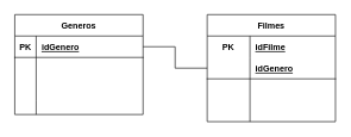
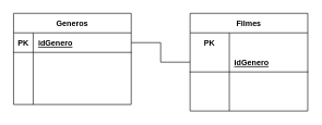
  <mxCell id="0" />
  <mxCell id="1" parent="0" />
  <mxCell id="2" value="Generos" style="shape=table;startSize=30;container=1;collapsible=1;childLayout=tableLayout;fixedRows=1;rowLines=0;fontStyle=1;align=center;resizeLast=1;" vertex="1" parent="1"><mxGeometry x="20" y="20" width="180" height="140" as="geometry" /></mxCell>
  <mxCell id="3" value="" style="shape=partialRectangle;collapsible=0;dropTarget=0;pointerEvents=0;fillColor=none;top=0;left=0;bottom=1;right=0;points=[[0,0.5],[1,0.5]];portConstraint=eastwest;" vertex="1" parent="2"><mxGeometry y="30" width="180" height="30" as="geometry" /></mxCell>
  <mxCell id="4" value="PK" style="shape=partialRectangle;connectable=0;fillColor=none;top=0;left=0;bottom=0;right=0;fontStyle=1;overflow=hidden;" vertex="1" parent="3"><mxGeometry width="30" height="30" as="geometry" /></mxCell>
  <mxCell id="5" value="idGenero" style="shape=partialRectangle;connectable=0;fillColor=none;top=0;left=0;bottom=0;right=0;align=left;spacingLeft=6;fontStyle=5;overflow=hidden;" vertex="1" parent="3"><mxGeometry x="30" width="150" height="30" as="geometry" /></mxCell>
  <mxCell id="6" value="" style="shape=partialRectangle;collapsible=0;dropTarget=0;pointerEvents=0;fillColor=none;top=0;left=0;bottom=0;right=0;points=[[0,0.5],[1,0.5]];portConstraint=eastwest;" vertex="1" parent="2"><mxGeometry y="60" width="180" height="30" as="geometry" /></mxCell>
  <mxCell id="7" value="" style="shape=partialRectangle;connectable=0;fillColor=none;top=0;left=0;bottom=0;right=0;editable=1;overflow=hidden;" vertex="1" parent="6"><mxGeometry width="30" height="30" as="geometry" /></mxCell>
  <mxCell id="8" value="" style="shape=partialRectangle;collapsible=0;dropTarget=0;pointerEvents=0;fillColor=none;top=0;left=0;bottom=0;right=0;points=[[0,0.5],[1,0.5]];portConstraint=eastwest;" vertex="1" parent="2"><mxGeometry y="90" width="180" height="30" as="geometry" /></mxCell>
  <mxCell id="9" value="" style="shape=partialRectangle;connectable=0;fillColor=none;top=0;left=0;bottom=0;right=0;editable=1;overflow=hidden;" vertex="1" parent="8"><mxGeometry width="30" height="30" as="geometry" /></mxCell>
  <mxCell id="10" value="" style="shape=partialRectangle;connectable=0;fillColor=none;top=0;left=0;bottom=0;right=0;align=left;spacingLeft=6;overflow=hidden;" vertex="1" parent="8"><mxGeometry x="30" width="150" height="30" as="geometry" /></mxCell>
  <mxCell id="11" value="" style="shape=partialRectangle;collapsible=0;dropTarget=0;pointerEvents=0;fillColor=none;top=0;left=0;bottom=0;right=0;points=[[0,0.5],[1,0.5]];portConstraint=eastwest;" vertex="1" parent="2"><mxGeometry y="120" width="180" height="20" as="geometry" /></mxCell>
  <mxCell id="12" value="" style="shape=partialRectangle;connectable=0;fillColor=none;top=0;left=0;bottom=0;right=0;editable=1;overflow=hidden;" vertex="1" parent="11"><mxGeometry width="30" height="20" as="geometry" /></mxCell>
  <mxCell id="13" value="" style="shape=partialRectangle;connectable=0;fillColor=none;top=0;left=0;bottom=0;right=0;align=left;spacingLeft=6;overflow=hidden;" vertex="1" parent="11"><mxGeometry x="30" width="150" height="20" as="geometry" /></mxCell>
  <mxCell id="14" value="Filmes" style="shape=table;startSize=30;container=1;collapsible=1;childLayout=tableLayout;fixedRows=1;rowLines=0;fontStyle=1;align=center;resizeLast=1;" vertex="1" parent="1"><mxGeometry x="290" y="20" width="180" height="150" as="geometry" /></mxCell>
  <mxCell id="15" value="" style="shape=partialRectangle;collapsible=0;dropTarget=0;pointerEvents=0;fillColor=none;top=0;left=0;bottom=0;right=0;points=[[0,0.5],[1,0.5]];portConstraint=eastwest;" vertex="1" parent="14"><mxGeometry y="30" width="180" height="30" as="geometry" /></mxCell>
  <mxCell id="16" value="PK" style="shape=partialRectangle;connectable=0;fillColor=none;top=0;left=0;bottom=0;right=0;fontStyle=1;overflow=hidden;" vertex="1" parent="15"><mxGeometry width="60" height="30" as="geometry" /></mxCell>
- <mxCell id="17" value="idFilme" style="shape=partialRectangle;connectable=0;fillColor=none;top=0;left=0;bottom=0;right=0;align=left;spacingLeft=6;fontStyle=5;overflow=hidden;" vertex="1" parent="15"><mxGeometry x="60" width="120" height="30" as="geometry" /></mxCell>
  <mxCell id="18" value="" style="shape=partialRectangle;collapsible=0;dropTarget=0;pointerEvents=0;fillColor=none;top=0;left=0;bottom=1;right=0;points=[[0,0.5],[1,0.5]];portConstraint=eastwest;" vertex="1" parent="14"><mxGeometry y="60" width="180" height="30" as="geometry" /></mxCell>
  <mxCell id="19" value="idGenero" style="shape=partialRectangle;connectable=0;fillColor=none;top=0;left=0;bottom=0;right=0;align=left;spacingLeft=6;fontStyle=5;overflow=hidden;" vertex="1" parent="18"><mxGeometry x="60" width="120" height="30" as="geometry" /></mxCell>
  <mxCell id="20" value="" style="shape=partialRectangle;collapsible=0;dropTarget=0;pointerEvents=0;fillColor=none;top=0;left=0;bottom=0;right=0;points=[[0,0.5],[1,0.5]];portConstraint=eastwest;" vertex="1" parent="14"><mxGeometry y="90" width="180" height="30" as="geometry" /></mxCell>
  <mxCell id="21" value="" style="shape=partialRectangle;connectable=0;fillColor=none;top=0;left=0;bottom=0;right=0;editable=1;overflow=hidden;" vertex="1" parent="20"><mxGeometry width="60" height="30" as="geometry" /></mxCell>
  <mxCell id="22" value="" style="shape=partialRectangle;collapsible=0;dropTarget=0;pointerEvents=0;fillColor=none;top=0;left=0;bottom=0;right=0;points=[[0,0.5],[1,0.5]];portConstraint=eastwest;" vertex="1" parent="14"><mxGeometry y="120" width="180" height="30" as="geometry" /></mxCell>
  <mxCell id="23" value="" style="shape=partialRectangle;connectable=0;fillColor=none;top=0;left=0;bottom=0;right=0;editable=1;overflow=hidden;" vertex="1" parent="22"><mxGeometry width="60" height="30" as="geometry" /></mxCell>
  <mxCell id="24" value="" style="shape=partialRectangle;connectable=0;fillColor=none;top=0;left=0;bottom=0;right=0;align=left;spacingLeft=6;overflow=hidden;" vertex="1" parent="22"><mxGeometry x="60" width="120" height="30" as="geometry" /></mxCell>
  <mxCell id="25" style="edgeStyle=orthogonalEdgeStyle;rounded=0;orthogonalLoop=1;jettySize=auto;html=1;exitX=0;exitY=0.5;exitDx=0;exitDy=0;entryX=1;entryY=0.5;entryDx=0;entryDy=0;endArrow=none;endFill=0;" edge="1" parent="1" source="18" target="3"><mxGeometry relative="1" as="geometry" /></mxCell>
